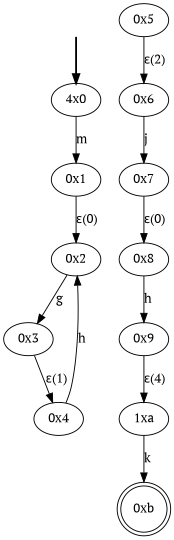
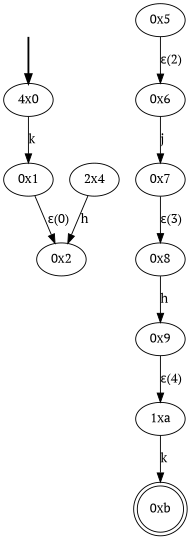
  digraph {
    fontname="PT Serif"
    node [fontname="PT Serif"]
    edge [fontname="PT Serif"]
    fake [style=invisible]
    n2 [label="4x0" root=true]
    "0x1"
    "0x2"
-   "0x3"
-   "0x4"
+   "0x4" [label="2x4"]
    "0x5"
    "0x6"
    "0x7"
    "0x8"
    "0x9"
    n12 [label="1xa"]
    "0xb" [shape=doublecircle]
    fake -> n2 [style=bold]
-   n2 -> "0x1" [label=m]
+   n2 -> "0x1" [label=k]
    "0x1" -> "0x2" [label="ε(0)"]
-   "0x2" -> "0x3" [label=g]
-   "0x3" -> "0x4" [label="ε(1)"]
    "0x4" -> "0x2" [label=h]
    "0x5" -> "0x6" [label="ε(2)"]
    "0x6" -> "0x7" [label=j]
-   "0x7" -> "0x8" [label="ε(0)"]
+   "0x7" -> "0x8" [label="ε(3)"]
    "0x8" -> "0x9" [label=h]
    "0x9" -> n12 [label="ε(4)"]
    n12 -> "0xb" [label=k]
  }
